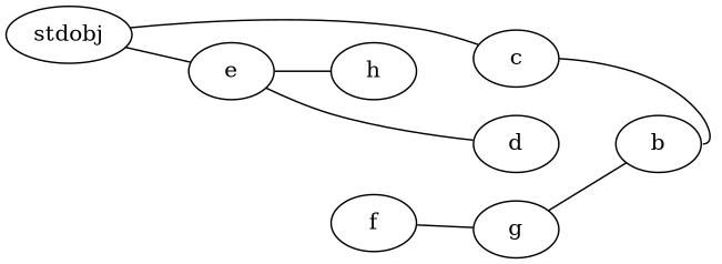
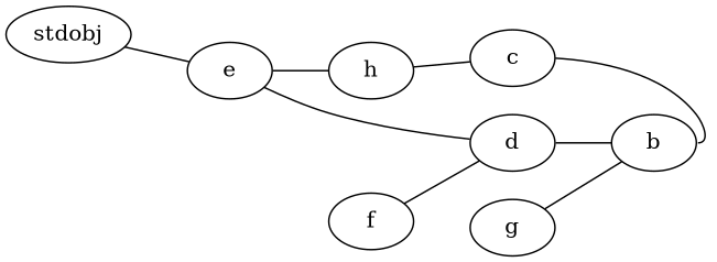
  graph {
    rankdir=LR
    stdobj
    c
    e
    b
    h
    d
    f
    g
-   stdobj -- c
+   h -- c
    stdobj -- e
    c -- b [headport=e]
    e -- h
    e -- d
-   f -- g
+   d -- b
+   f -- d
    g -- b
  }
